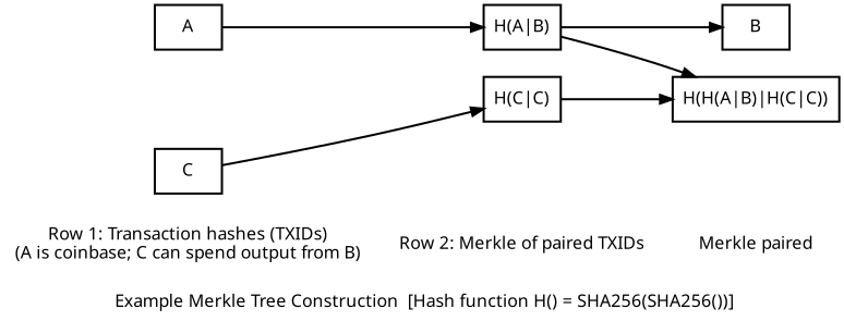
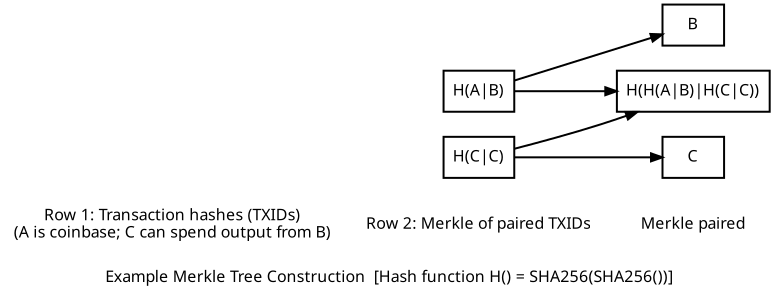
  digraph {
    fontname=Sans
    label="\n Example Merkle Tree Construction  [Hash function H() = SHA256(SHA256())]"
    nodesep=0.3
    penwidth=1.75
    rankdir=LR
    ranksep=0.2
    node [fontname=Sans penwidth=1.75 shape=box]
    edge [fontname=Sans penwidth=1.75]
    n1 [label="Row 1: Transaction hashes (TXIDs)\n(A is coinbase; C can spend output from B)" shape=none]
    n2 [label="Row 2: Merkle of paired TXIDs" shape=none]
    n3 [label="Merkle paired" shape=none]
-   n4 [label=A]
    n5 [label="H(A|B)"]
    n6 [label=B]
    n7 [label="H(H(A|B)|H(C|C))"]
    n8 [label=C style=invis]
    n9 [label="H(C|C)"]
    n10 [label=C]
    subgraph sub_1 {
      n1
      n2
      n3
    }
    n1 -> n2 [style=invis]
    n2 -> n3 [style=invis]
-   n4 -> n5 [weight=1]
    n5 -> n6 [weight=1]
    n5 -> n7
    n8 -> n9 [style=invis]
    n9 -> n7
-   n10 -> n9
+   n9 -> n10
  }
